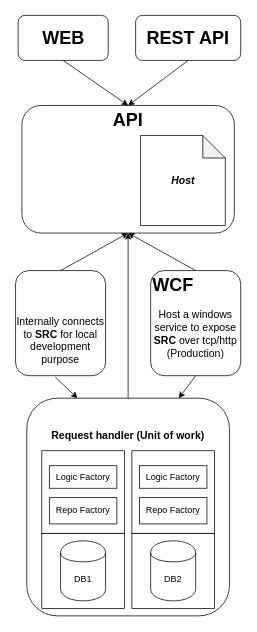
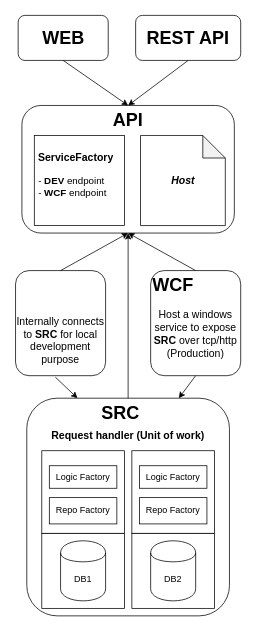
  <mxCell id="0" />
  <mxCell id="1" parent="0" />
  <mxCell id="2" value="" style="rounded=1;whiteSpace=wrap;html=1;" parent="1" vertex="1"><mxGeometry x="28.5" y="140" width="283" height="170" as="geometry" /></mxCell>
  <mxCell id="3" value="&lt;b&gt;&lt;font style=&quot;font-size: 14px&quot;&gt;&lt;i&gt;Host&lt;/i&gt;&lt;/font&gt;&lt;/b&gt;" style="shape=note;whiteSpace=wrap;html=1;backgroundOutline=1;darkOpacity=0.05;" parent="1" vertex="1"><mxGeometry x="186.5" y="180" width="113" height="120" as="geometry" /></mxCell>
  <mxCell id="4" value="&lt;font style=&quot;font-size: 12px&quot;&gt;&lt;b&gt;&lt;font style=&quot;font-size: 24px&quot;&gt;API&lt;/font&gt;&lt;/b&gt;&lt;/font&gt;" style="text;html=1;strokeColor=none;fillColor=none;align=center;verticalAlign=middle;whiteSpace=wrap;rounded=0;" parent="1" vertex="1"><mxGeometry x="150" y="150" width="40" height="20" as="geometry" /></mxCell>
  <mxCell id="5" value="" style="rounded=1;whiteSpace=wrap;html=1;" parent="1" vertex="1"><mxGeometry x="35" y="530" width="270" height="290" as="geometry" /></mxCell>
  <mxCell id="6" value="" style="rounded=0;whiteSpace=wrap;html=1;" parent="1" vertex="1"><mxGeometry x="175" y="710" width="110" height="100" as="geometry" /></mxCell>
  <mxCell id="7" value="DB2" style="shape=cylinder;whiteSpace=wrap;html=1;boundedLbl=1;backgroundOutline=1;" parent="1" vertex="1"><mxGeometry x="200" y="720" width="60" height="80" as="geometry" /></mxCell>
  <mxCell id="8" value="" style="rounded=0;whiteSpace=wrap;html=1;strokeColor=#000000;" parent="1" vertex="1"><mxGeometry x="175" y="600" width="110" height="110" as="geometry" /></mxCell>
  <mxCell id="9" value="Logic Factory" style="rounded=0;whiteSpace=wrap;html=1;strokeColor=#000000;" parent="1" vertex="1"><mxGeometry x="185" y="620" width="90" height="30" as="geometry" /></mxCell>
  <mxCell id="10" value="Repo Factory" style="rounded=0;whiteSpace=wrap;html=1;strokeColor=#000000;" parent="1" vertex="1"><mxGeometry x="185" y="662.5" width="90" height="35" as="geometry" /></mxCell>
  <mxCell id="11" value="" style="rounded=0;whiteSpace=wrap;html=1;" parent="1" vertex="1"><mxGeometry x="55" y="710" width="110" height="100" as="geometry" /></mxCell>
  <mxCell id="12" value="DB1" style="shape=cylinder;whiteSpace=wrap;html=1;boundedLbl=1;backgroundOutline=1;" parent="1" vertex="1"><mxGeometry x="80" y="720" width="60" height="80" as="geometry" /></mxCell>
  <mxCell id="13" value="" style="rounded=0;whiteSpace=wrap;html=1;strokeColor=#000000;" parent="1" vertex="1"><mxGeometry x="55" y="600" width="110" height="110" as="geometry" /></mxCell>
  <mxCell id="14" value="Logic Factory" style="rounded=0;whiteSpace=wrap;html=1;strokeColor=#000000;" parent="1" vertex="1"><mxGeometry x="65" y="620" width="90" height="30" as="geometry" /></mxCell>
  <mxCell id="15" value="Repo Factory" style="rounded=0;whiteSpace=wrap;html=1;strokeColor=#000000;" parent="1" vertex="1"><mxGeometry x="65" y="662.5" width="90" height="35" as="geometry" /></mxCell>
  <mxCell id="16" value="&lt;b&gt;&lt;font style=&quot;font-size: 14px&quot;&gt;Request handler (Unit of work)&lt;/font&gt;&lt;/b&gt;" style="text;html=1;strokeColor=none;fillColor=none;align=center;verticalAlign=middle;whiteSpace=wrap;rounded=0;" parent="1" vertex="1"><mxGeometry x="60" y="570" width="220" height="20" as="geometry" /></mxCell>
+ <mxCell id="17" value="&lt;b&gt;&lt;font style=&quot;font-size: 24px&quot;&gt;SRC&lt;/font&gt;&lt;/b&gt;" style="text;html=1;strokeColor=none;fillColor=none;align=center;verticalAlign=middle;whiteSpace=wrap;rounded=0;" parent="1" vertex="1"><mxGeometry x="140" y="540" width="40" height="20" as="geometry" /></mxCell>
  <mxCell id="18" value="&lt;br&gt;&lt;div&gt;&lt;br&gt;&lt;/div&gt;&lt;div&gt;&lt;font style=&quot;font-size: 14px&quot;&gt;&lt;br&gt;&lt;/font&gt;&lt;/div&gt;&lt;div&gt;&lt;font style=&quot;font-size: 14px&quot;&gt;Internally connects to &lt;b&gt;SRC&lt;/b&gt; for local development purpose&lt;/font&gt;&lt;/div&gt;" style="rounded=1;whiteSpace=wrap;html=1;" parent="1" vertex="1"><mxGeometry x="20" y="360" width="120" height="140" as="geometry" /></mxCell>
  <mxCell id="19" value="&lt;br&gt;&lt;div&gt;&lt;br&gt;&lt;/div&gt;&lt;div&gt;&lt;font style=&quot;font-size: 14px&quot;&gt;Host a windows service to expose &lt;b&gt;SRC &lt;/b&gt;over tcp/http (Production)&lt;/font&gt;&lt;/div&gt;" style="rounded=1;whiteSpace=wrap;html=1;" parent="1" vertex="1"><mxGeometry x="200" y="360" width="120" height="140" as="geometry" /></mxCell>
  <mxCell id="20" value="&lt;b&gt;&lt;font style=&quot;font-size: 24px&quot;&gt;WCF&lt;/font&gt;&lt;/b&gt;" style="text;html=1;strokeColor=none;fillColor=none;align=center;verticalAlign=middle;whiteSpace=wrap;rounded=0;" parent="1" vertex="1"><mxGeometry x="210" y="370" width="40" height="20" as="geometry" /></mxCell>
  <mxCell id="21" value="" style="endArrow=classic;html=1;exitX=0.442;exitY=1.014;exitDx=0;exitDy=0;exitPerimeter=0;entryX=0.25;entryY=0;entryDx=0;entryDy=0;" parent="1" source="18" target="5" edge="1"><mxGeometry width="50" height="50" relative="1" as="geometry"><mxPoint x="-10" y="810" as="sourcePoint" /><mxPoint x="40" y="760" as="targetPoint" /></mxGeometry></mxCell>
  <mxCell id="22" value="" style="endArrow=classic;html=1;exitX=0.5;exitY=1;exitDx=0;exitDy=0;entryX=0.75;entryY=0;entryDx=0;entryDy=0;" parent="1" source="19" target="5" edge="1"><mxGeometry width="50" height="50" relative="1" as="geometry"><mxPoint x="-10" y="810" as="sourcePoint" /><mxPoint x="40" y="760" as="targetPoint" /></mxGeometry></mxCell>
  <mxCell id="23" value="" style="endArrow=classic;html=1;" parent="1" source="5" target="2" edge="1"><mxGeometry width="50" height="50" relative="1" as="geometry"><mxPoint x="0" y="810" as="sourcePoint" /><mxPoint x="174" y="313" as="targetPoint" /></mxGeometry></mxCell>
+ <mxCell id="24" value="&lt;div align=&quot;left&quot;&gt;&lt;b&gt;&amp;nbsp;&lt;font style=&quot;font-size: 14px&quot;&gt;ServiceFactory&lt;/font&gt;&lt;/b&gt;&lt;/div&gt;&lt;div align=&quot;left&quot;&gt;&lt;br&gt;&lt;/div&gt;&lt;div style=&quot;font-size: 13px&quot; align=&quot;left&quot;&gt;&amp;nbsp;- &lt;b&gt;DEV &lt;/b&gt;endpoint&lt;/div&gt;&lt;div style=&quot;font-size: 13px&quot; align=&quot;left&quot;&gt;&amp;nbsp;- &lt;b&gt;WCF &lt;/b&gt;endpoint&lt;br&gt;&lt;/div&gt;&lt;div&gt;&lt;br&gt;&lt;/div&gt;" style="whiteSpace=wrap;html=1;aspect=fixed;align=left;" parent="1" vertex="1"><mxGeometry x="45" y="180" width="120" height="120" as="geometry" /></mxCell>
  <mxCell id="25" value="" style="endArrow=classic;html=1;exitX=0.5;exitY=0;exitDx=0;exitDy=0;entryX=0.5;entryY=1;entryDx=0;entryDy=0;" parent="1" source="18" target="2" edge="1"><mxGeometry width="50" height="50" relative="1" as="geometry"><mxPoint x="20" y="890" as="sourcePoint" /><mxPoint x="30" y="330" as="targetPoint" /></mxGeometry></mxCell>
  <mxCell id="26" value="" style="endArrow=classic;html=1;exitX=0.5;exitY=0;exitDx=0;exitDy=0;entryX=0.5;entryY=1;entryDx=0;entryDy=0;" parent="1" source="19" target="2" edge="1"><mxGeometry width="50" height="50" relative="1" as="geometry"><mxPoint x="410" y="310" as="sourcePoint" /><mxPoint x="180" y="320" as="targetPoint" /></mxGeometry></mxCell>
  <mxCell id="27" value="&lt;b&gt;&lt;font style=&quot;font-size: 24px&quot;&gt;WEB&lt;/font&gt;&lt;/b&gt;" style="rounded=1;whiteSpace=wrap;html=1;" parent="1" vertex="1"><mxGeometry x="23.5" y="20" width="120" height="60" as="geometry" /></mxCell>
  <mxCell id="28" value="&lt;b&gt;&lt;font style=&quot;font-size: 24px&quot;&gt;REST API&lt;/font&gt;&lt;/b&gt;" style="rounded=1;whiteSpace=wrap;html=1;" parent="1" vertex="1"><mxGeometry x="180" y="20" width="140" height="60" as="geometry" /></mxCell>
  <mxCell id="29" value="" style="endArrow=classic;html=1;exitX=0.5;exitY=1;exitDx=0;exitDy=0;entryX=0.5;entryY=0;entryDx=0;entryDy=0;" parent="1" source="27" target="2" edge="1"><mxGeometry width="50" height="50" relative="1" as="geometry"><mxPoint x="20" y="890" as="sourcePoint" /><mxPoint x="70" y="840" as="targetPoint" /></mxGeometry></mxCell>
  <mxCell id="30" value="" style="endArrow=classic;html=1;exitX=0.5;exitY=1;exitDx=0;exitDy=0;entryX=0.5;entryY=0;entryDx=0;entryDy=0;" parent="1" source="28" target="2" edge="1"><mxGeometry width="50" height="50" relative="1" as="geometry"><mxPoint x="20" y="890" as="sourcePoint" /><mxPoint x="70" y="840" as="targetPoint" /></mxGeometry></mxCell>
